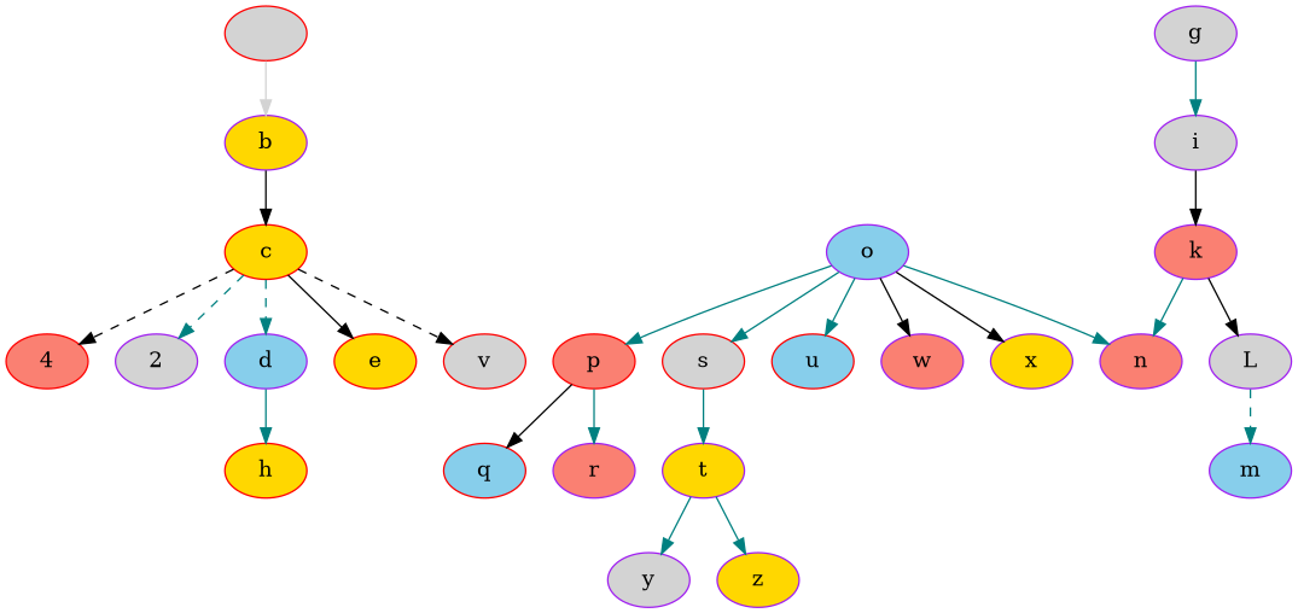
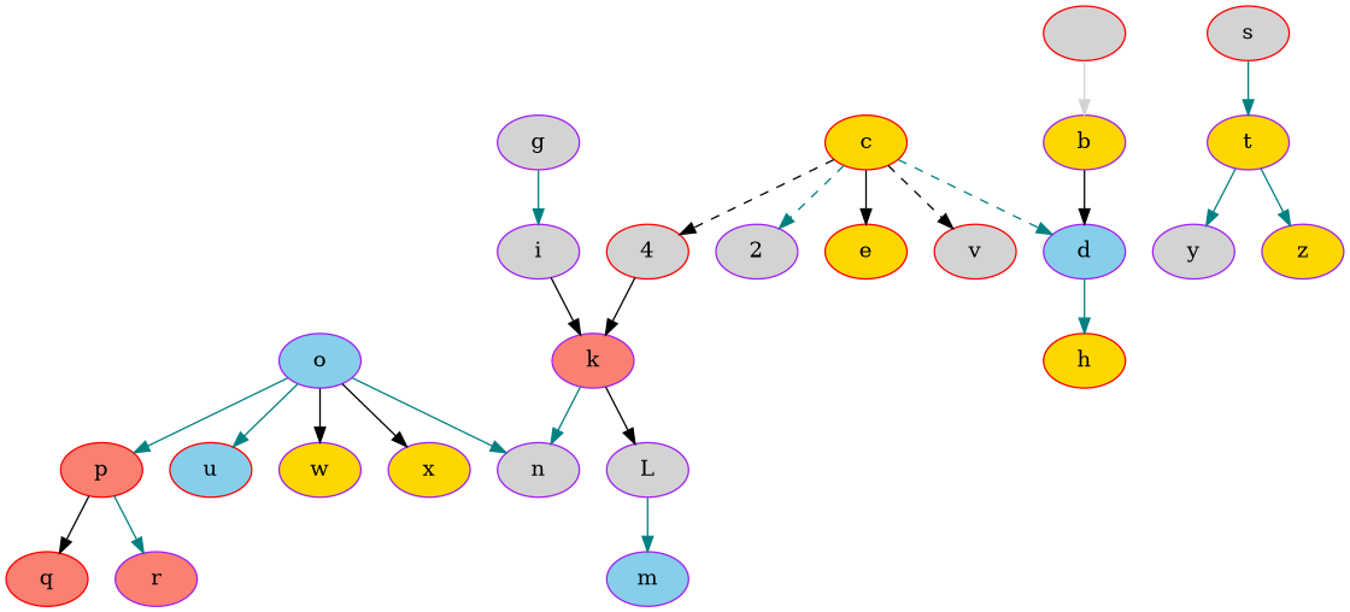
  digraph {
    node [color=purple fillcolor=lightgrey style=filled]
    edge [color=teal]
-   4 [color=red fillcolor=salmon]
+   4 [color=red]
    k [fillcolor=salmon]
    L
-   n [fillcolor=salmon]
+   n
    a [color=red fontcolor=lightgrey]
    b [fillcolor=gold]
    c [color=red fillcolor=gold]
    n8 [label=2]
    d [fillcolor=skyblue]
    e [color=red fillcolor=gold]
    v [color=red]
    h [color=red fillcolor=gold]
    g
    i
    m [fillcolor=skyblue]
    o [fillcolor=skyblue]
    p [color=red fillcolor=salmon]
    s [color=red]
    u [color=red fillcolor=skyblue]
-   w [fillcolor=salmon]
+   w [fillcolor=gold]
    x [fillcolor=gold]
-   q [color=red fillcolor=skyblue]
+   q [color=red fillcolor=salmon]
    r [fillcolor=salmon]
    t [fillcolor=gold]
    y
    z [fillcolor=gold]
+   4 -> k [color=black]
    k -> L [color=black]
    k -> n
-   L -> m [style=dashed]
+   L -> m
    a -> b [color=lightgrey]
-   b -> c [color=black]
+   b -> d [color=black]
    c -> 4 [color=black style=dashed]
    c -> n8 [style=dashed]
    c -> d [style=dashed]
    c -> e [color=black]
    c -> v [color=black style=dashed]
    d -> h
    g -> i
    i -> k [color=black]
    o -> n
    o -> p
-   o -> s
    o -> u
    o -> w [color=black]
    o -> x [color=black]
    p -> q [color=black]
    p -> r
    s -> t
    t -> y
    t -> z
  }
